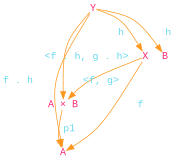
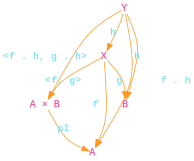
  digraph {
    fontname="Liberation Mono"
    rankdir=TB
    splines=curved
    node [fontcolor="#F92672" fontname="Liberation Mono" shape=plain]
    edge [color="#FD971F" fontcolor="#66D9EF" fontname="Liberation Mono"]
    "A × B"
    A
    X
    B
    Y
    "A × B" -> A [label=p1]
    X -> "A × B" [label="<f, g>"]
    X -> A [label=f]
+   X -> B [label=g]
    Y -> "A × B" [label="<f . h, g . h>"]
    Y -> A [label="f . h"]
    Y -> X [label=h]
    Y -> B [label=h]
  }
